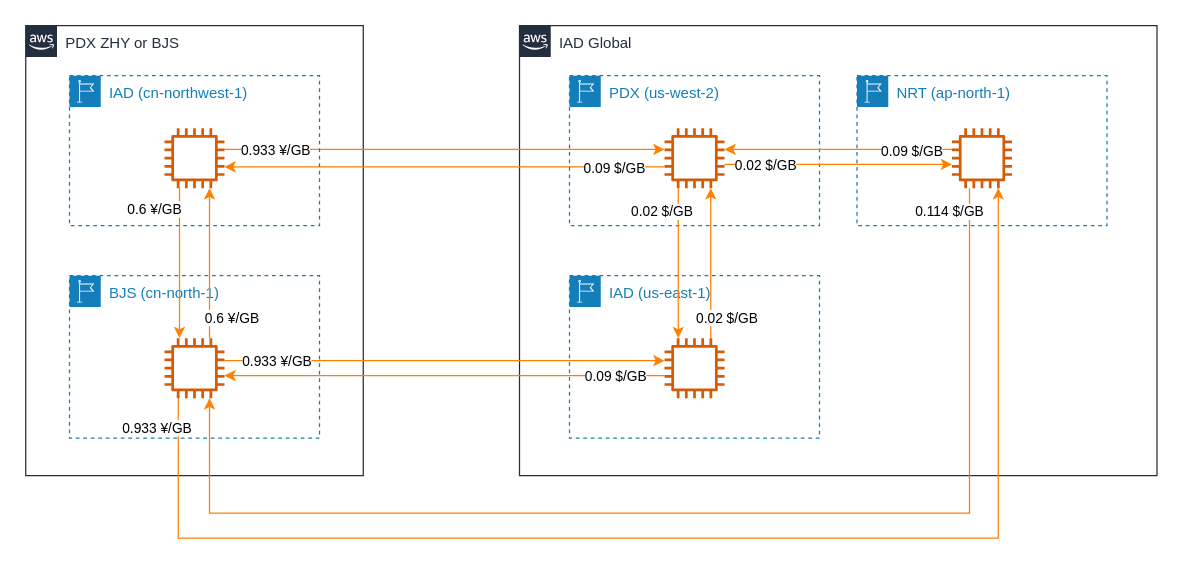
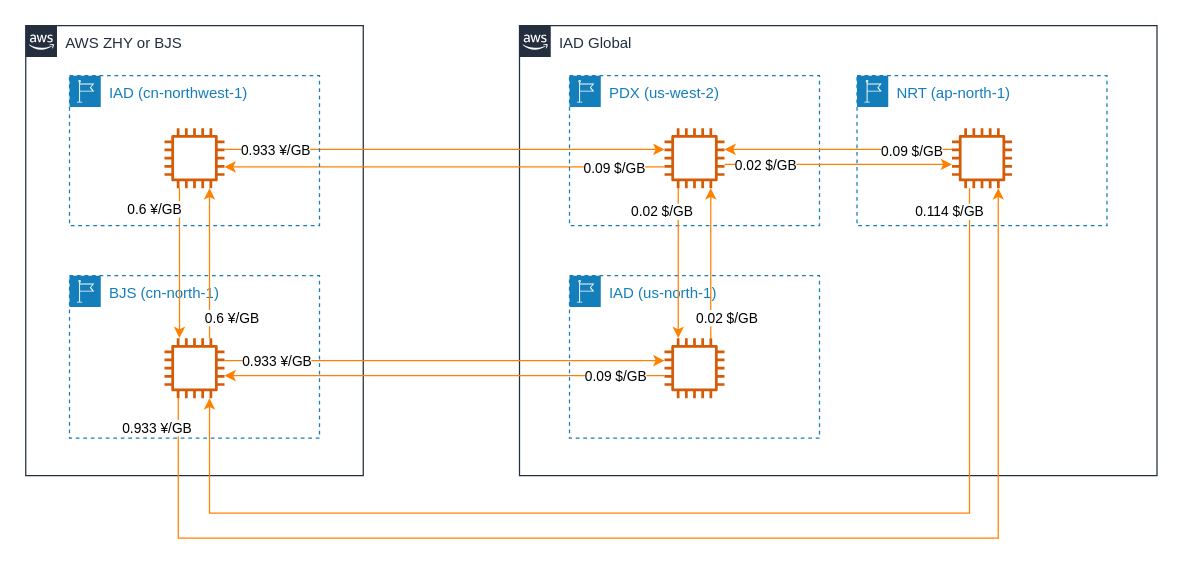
  <mxCell id="0" />
  <mxCell id="1" parent="0" />
  <mxCell id="2" value="IAD Global" style="points=[[0,0],[0.25,0],[0.5,0],[0.75,0],[1,0],[1,0.25],[1,0.5],[1,0.75],[1,1],[0.75,1],[0.5,1],[0.25,1],[0,1],[0,0.75],[0,0.5],[0,0.25]];outlineConnect=0;gradientColor=none;html=1;whiteSpace=wrap;fontSize=12;fontStyle=0;container=0;pointerEvents=0;collapsible=0;recursiveResize=0;shape=mxgraph.aws4.group;grIcon=mxgraph.aws4.group_aws_cloud_alt;strokeColor=#232F3E;fillColor=none;verticalAlign=top;align=left;spacingLeft=30;fontColor=#232F3E;dashed=0;" parent="1" vertex="1"><mxGeometry x="415" y="20" width="510" height="360" as="geometry" /></mxCell>
- <mxCell id="3" value="PDX ZHY or BJS" style="points=[[0,0],[0.25,0],[0.5,0],[0.75,0],[1,0],[1,0.25],[1,0.5],[1,0.75],[1,1],[0.75,1],[0.5,1],[0.25,1],[0,1],[0,0.75],[0,0.5],[0,0.25]];outlineConnect=0;gradientColor=none;html=1;whiteSpace=wrap;fontSize=12;fontStyle=0;container=0;pointerEvents=0;collapsible=0;recursiveResize=0;shape=mxgraph.aws4.group;grIcon=mxgraph.aws4.group_aws_cloud_alt;strokeColor=#232F3E;fillColor=none;verticalAlign=top;align=left;spacingLeft=30;fontColor=#232F3E;dashed=0;" parent="1" vertex="1"><mxGeometry x="20" y="20" width="270" height="360" as="geometry" /></mxCell>
+ <mxCell id="3" value="AWS ZHY or BJS" style="points=[[0,0],[0.25,0],[0.5,0],[0.75,0],[1,0],[1,0.25],[1,0.5],[1,0.75],[1,1],[0.75,1],[0.5,1],[0.25,1],[0,1],[0,0.75],[0,0.5],[0,0.25]];outlineConnect=0;gradientColor=none;html=1;whiteSpace=wrap;fontSize=12;fontStyle=0;container=0;pointerEvents=0;collapsible=0;recursiveResize=0;shape=mxgraph.aws4.group;grIcon=mxgraph.aws4.group_aws_cloud_alt;strokeColor=#232F3E;fillColor=none;verticalAlign=top;align=left;spacingLeft=30;fontColor=#232F3E;dashed=0;" parent="1" vertex="1"><mxGeometry x="20" y="20" width="270" height="360" as="geometry" /></mxCell>
  <mxCell id="4" style="edgeStyle=orthogonalEdgeStyle;rounded=0;orthogonalLoop=1;jettySize=auto;html=1;strokeColor=#FF8000;" parent="1" edge="1"><mxGeometry relative="1" as="geometry"><mxPoint x="179" y="119" as="sourcePoint" /><mxPoint x="531" y="119" as="targetPoint" /></mxGeometry></mxCell>
  <mxCell id="5" value="0.933 ¥/GB" style="edgeLabel;html=1;align=center;verticalAlign=middle;resizable=0;points=[];" parent="4" vertex="1" connectable="0"><mxGeometry x="-0.773" relative="1" as="geometry"><mxPoint as="offset" /></mxGeometry></mxCell>
  <mxCell id="6" style="edgeStyle=orthogonalEdgeStyle;rounded=0;orthogonalLoop=1;jettySize=auto;html=1;strokeColor=#FF8000;" parent="1" edge="1"><mxGeometry relative="1" as="geometry"><mxPoint x="531" y="133" as="sourcePoint" /><mxPoint x="179" y="133" as="targetPoint" /></mxGeometry></mxCell>
  <mxCell id="7" value="0.09 $/GB" style="edgeLabel;html=1;align=center;verticalAlign=middle;resizable=0;points=[];" parent="6" vertex="1" connectable="0"><mxGeometry x="-0.75" y="2" relative="1" as="geometry"><mxPoint x="3" y="-2" as="offset" /></mxGeometry></mxCell>
  <mxCell id="8" style="edgeStyle=orthogonalEdgeStyle;rounded=0;orthogonalLoop=1;jettySize=auto;html=1;strokeColor=#FF8000;" parent="1" source="19" target="29" edge="1"><mxGeometry relative="1" as="geometry"><Array as="points"><mxPoint x="142" y="430" /><mxPoint x="798" y="430" /></Array></mxGeometry></mxCell>
  <mxCell id="9" value="0.933 ¥/GB" style="edgeLabel;html=1;align=center;verticalAlign=middle;resizable=0;points=[];" parent="8" vertex="1" connectable="0"><mxGeometry x="-0.956" y="-1" relative="1" as="geometry"><mxPoint x="-17" as="offset" /></mxGeometry></mxCell>
  <mxCell id="10" style="edgeStyle=orthogonalEdgeStyle;rounded=0;orthogonalLoop=1;jettySize=auto;html=1;strokeColor=#FF8000;" parent="1" source="29" target="19" edge="1"><mxGeometry relative="1" as="geometry"><Array as="points"><mxPoint x="775" y="410" /><mxPoint x="167" y="410" /></Array></mxGeometry></mxCell>
  <mxCell id="11" value="0.114 $/GB" style="edgeLabel;html=1;align=center;verticalAlign=middle;resizable=0;points=[];" parent="10" vertex="1" connectable="0"><mxGeometry x="-0.963" y="1" relative="1" as="geometry"><mxPoint x="-18" as="offset" /></mxGeometry></mxCell>
  <mxCell id="12" style="edgeStyle=orthogonalEdgeStyle;rounded=0;orthogonalLoop=1;jettySize=auto;html=1;strokeColor=#FF8000;" parent="1" edge="1"><mxGeometry relative="1" as="geometry"><mxPoint x="531" y="300" as="sourcePoint" /><mxPoint x="179" y="300" as="targetPoint" /></mxGeometry></mxCell>
  <mxCell id="13" value="0.09 $/GB" style="edgeLabel;html=1;align=center;verticalAlign=middle;resizable=0;points=[];" parent="12" vertex="1" connectable="0"><mxGeometry x="-0.722" relative="1" as="geometry"><mxPoint x="9" as="offset" /></mxGeometry></mxCell>
  <mxCell id="14" style="edgeStyle=orthogonalEdgeStyle;rounded=0;orthogonalLoop=1;jettySize=auto;html=1;strokeColor=#FF8000;" parent="1" edge="1"><mxGeometry relative="1" as="geometry"><mxPoint x="179" y="288" as="sourcePoint" /><mxPoint x="531" y="288" as="targetPoint" /></mxGeometry></mxCell>
  <mxCell id="15" value="0.933 ¥/GB" style="edgeLabel;html=1;align=center;verticalAlign=middle;resizable=0;points=[];" parent="14" vertex="1" connectable="0"><mxGeometry x="-0.835" relative="1" as="geometry"><mxPoint x="12" as="offset" /></mxGeometry></mxCell>
  <mxCell id="16" value="IAD (cn-northwest-1)" style="points=[[0,0],[0.25,0],[0.5,0],[0.75,0],[1,0],[1,0.25],[1,0.5],[1,0.75],[1,1],[0.75,1],[0.5,1],[0.25,1],[0,1],[0,0.75],[0,0.5],[0,0.25]];outlineConnect=0;gradientColor=none;html=1;whiteSpace=wrap;fontSize=12;fontStyle=0;container=1;pointerEvents=0;collapsible=0;recursiveResize=0;shape=mxgraph.aws4.group;grIcon=mxgraph.aws4.group_region;strokeColor=#147EBA;fillColor=none;verticalAlign=top;align=left;spacingLeft=30;fontColor=#147EBA;dashed=1;" parent="1" vertex="1"><mxGeometry x="55" y="60" width="200" height="120" as="geometry" /></mxCell>
  <mxCell id="17" value="" style="sketch=0;outlineConnect=0;fontColor=#232F3E;gradientColor=none;fillColor=#D45B07;strokeColor=none;dashed=0;verticalLabelPosition=bottom;verticalAlign=top;align=center;html=1;fontSize=12;fontStyle=0;aspect=fixed;pointerEvents=1;shape=mxgraph.aws4.instance2;" parent="16" vertex="1"><mxGeometry x="76" y="42" width="48" height="48" as="geometry" /></mxCell>
  <mxCell id="18" value="BJS (cn-north-1)" style="points=[[0,0],[0.25,0],[0.5,0],[0.75,0],[1,0],[1,0.25],[1,0.5],[1,0.75],[1,1],[0.75,1],[0.5,1],[0.25,1],[0,1],[0,0.75],[0,0.5],[0,0.25]];outlineConnect=0;gradientColor=none;html=1;whiteSpace=wrap;fontSize=12;fontStyle=0;container=1;pointerEvents=0;collapsible=0;recursiveResize=0;shape=mxgraph.aws4.group;grIcon=mxgraph.aws4.group_region;strokeColor=#147EBA;fillColor=none;verticalAlign=top;align=left;spacingLeft=30;fontColor=#147EBA;dashed=1;" parent="1" vertex="1"><mxGeometry x="55" y="220" width="200" height="130" as="geometry" /></mxCell>
  <mxCell id="19" value="" style="sketch=0;outlineConnect=0;fontColor=#232F3E;gradientColor=none;fillColor=#D45B07;strokeColor=none;dashed=0;verticalLabelPosition=bottom;verticalAlign=top;align=center;html=1;fontSize=12;fontStyle=0;aspect=fixed;pointerEvents=1;shape=mxgraph.aws4.instance2;" parent="18" vertex="1"><mxGeometry x="76" y="50" width="48" height="48" as="geometry" /></mxCell>
  <mxCell id="20" style="edgeStyle=orthogonalEdgeStyle;rounded=0;orthogonalLoop=1;jettySize=auto;html=1;strokeColor=#FF8000;" parent="1" edge="1"><mxGeometry relative="1" as="geometry"><mxPoint x="143" y="150" as="sourcePoint" /><mxPoint x="143" y="270" as="targetPoint" /></mxGeometry></mxCell>
  <mxCell id="21" value="0.6 ¥/GB" style="edgeLabel;html=1;align=center;verticalAlign=middle;resizable=0;points=[];" parent="20" vertex="1" connectable="0"><mxGeometry x="-0.733" relative="1" as="geometry"><mxPoint x="-21" as="offset" /></mxGeometry></mxCell>
  <mxCell id="22" style="edgeStyle=orthogonalEdgeStyle;rounded=0;orthogonalLoop=1;jettySize=auto;html=1;strokeColor=#FF8000;" parent="1" edge="1"><mxGeometry relative="1" as="geometry"><mxPoint x="167" y="270" as="sourcePoint" /><mxPoint x="167" y="150" as="targetPoint" /></mxGeometry></mxCell>
  <mxCell id="23" value="0.6 ¥/GB" style="edgeLabel;html=1;align=center;verticalAlign=middle;resizable=0;points=[];" parent="22" vertex="1" connectable="0"><mxGeometry x="-0.717" y="2" relative="1" as="geometry"><mxPoint x="19" as="offset" /></mxGeometry></mxCell>
  <mxCell id="24" value="PDX (us-west-2)" style="points=[[0,0],[0.25,0],[0.5,0],[0.75,0],[1,0],[1,0.25],[1,0.5],[1,0.75],[1,1],[0.75,1],[0.5,1],[0.25,1],[0,1],[0,0.75],[0,0.5],[0,0.25]];outlineConnect=0;gradientColor=none;html=1;whiteSpace=wrap;fontSize=12;fontStyle=0;container=1;pointerEvents=0;collapsible=0;recursiveResize=0;shape=mxgraph.aws4.group;grIcon=mxgraph.aws4.group_region;strokeColor=#147EBA;fillColor=none;verticalAlign=top;align=left;spacingLeft=30;fontColor=#147EBA;dashed=1;" parent="1" vertex="1"><mxGeometry x="455" y="60" width="200" height="120" as="geometry" /></mxCell>
  <mxCell id="25" value="" style="sketch=0;outlineConnect=0;fontColor=#232F3E;gradientColor=none;fillColor=#D45B07;strokeColor=none;dashed=0;verticalLabelPosition=bottom;verticalAlign=top;align=center;html=1;fontSize=12;fontStyle=0;aspect=fixed;pointerEvents=1;shape=mxgraph.aws4.instance2;" parent="24" vertex="1"><mxGeometry x="76" y="42" width="48" height="48" as="geometry" /></mxCell>
- <mxCell id="26" value="IAD (us-east-1)" style="points=[[0,0],[0.25,0],[0.5,0],[0.75,0],[1,0],[1,0.25],[1,0.5],[1,0.75],[1,1],[0.75,1],[0.5,1],[0.25,1],[0,1],[0,0.75],[0,0.5],[0,0.25]];outlineConnect=0;gradientColor=none;html=1;whiteSpace=wrap;fontSize=12;fontStyle=0;container=1;pointerEvents=0;collapsible=0;recursiveResize=0;shape=mxgraph.aws4.group;grIcon=mxgraph.aws4.group_region;strokeColor=#147EBA;fillColor=none;verticalAlign=top;align=left;spacingLeft=30;fontColor=#147EBA;dashed=1;" parent="1" vertex="1"><mxGeometry x="455" y="220" width="200" height="130" as="geometry" /></mxCell>
+ <mxCell id="26" value="IAD (us-north-1)" style="points=[[0,0],[0.25,0],[0.5,0],[0.75,0],[1,0],[1,0.25],[1,0.5],[1,0.75],[1,1],[0.75,1],[0.5,1],[0.25,1],[0,1],[0,0.75],[0,0.5],[0,0.25]];outlineConnect=0;gradientColor=none;html=1;whiteSpace=wrap;fontSize=12;fontStyle=0;container=1;pointerEvents=0;collapsible=0;recursiveResize=0;shape=mxgraph.aws4.group;grIcon=mxgraph.aws4.group_region;strokeColor=#147EBA;fillColor=none;verticalAlign=top;align=left;spacingLeft=30;fontColor=#147EBA;dashed=1;" parent="1" vertex="1"><mxGeometry x="455" y="220" width="200" height="130" as="geometry" /></mxCell>
  <mxCell id="27" value="" style="sketch=0;outlineConnect=0;fontColor=#232F3E;gradientColor=none;fillColor=#D45B07;strokeColor=none;dashed=0;verticalLabelPosition=bottom;verticalAlign=top;align=center;html=1;fontSize=12;fontStyle=0;aspect=fixed;pointerEvents=1;shape=mxgraph.aws4.instance2;" parent="26" vertex="1"><mxGeometry x="76" y="50" width="48" height="48" as="geometry" /></mxCell>
  <mxCell id="28" value="NRT (ap-north-1)" style="points=[[0,0],[0.25,0],[0.5,0],[0.75,0],[1,0],[1,0.25],[1,0.5],[1,0.75],[1,1],[0.75,1],[0.5,1],[0.25,1],[0,1],[0,0.75],[0,0.5],[0,0.25]];outlineConnect=0;gradientColor=none;html=1;whiteSpace=wrap;fontSize=12;fontStyle=0;container=1;pointerEvents=0;collapsible=0;recursiveResize=0;shape=mxgraph.aws4.group;grIcon=mxgraph.aws4.group_region;strokeColor=#147EBA;fillColor=none;verticalAlign=top;align=left;spacingLeft=30;fontColor=#147EBA;dashed=1;" parent="1" vertex="1"><mxGeometry x="685" y="60" width="200" height="120" as="geometry" /></mxCell>
  <mxCell id="29" value="" style="sketch=0;outlineConnect=0;fontColor=#232F3E;gradientColor=none;fillColor=#D45B07;strokeColor=none;dashed=0;verticalLabelPosition=bottom;verticalAlign=top;align=center;html=1;fontSize=12;fontStyle=0;aspect=fixed;pointerEvents=1;shape=mxgraph.aws4.instance2;" parent="28" vertex="1"><mxGeometry x="76" y="42" width="48" height="48" as="geometry" /></mxCell>
  <mxCell id="30" style="edgeStyle=orthogonalEdgeStyle;rounded=0;orthogonalLoop=1;jettySize=auto;html=1;strokeColor=#FF8000;" parent="1" edge="1"><mxGeometry relative="1" as="geometry"><mxPoint x="761" y="119" as="sourcePoint" /><mxPoint x="579" y="119" as="targetPoint" /></mxGeometry></mxCell>
  <mxCell id="31" value="0.09 $/GB" style="edgeLabel;html=1;align=center;verticalAlign=middle;resizable=0;points=[];" parent="30" vertex="1" connectable="0"><mxGeometry x="-0.703" y="1" relative="1" as="geometry"><mxPoint x="-6" as="offset" /></mxGeometry></mxCell>
  <mxCell id="32" style="edgeStyle=orthogonalEdgeStyle;rounded=0;orthogonalLoop=1;jettySize=auto;html=1;strokeColor=#FF8000;" parent="1" edge="1"><mxGeometry relative="1" as="geometry"><mxPoint x="568" y="270" as="sourcePoint" /><mxPoint x="568" y="150" as="targetPoint" /></mxGeometry></mxCell>
  <mxCell id="33" value="0.02 $/GB" style="edgeLabel;html=1;align=center;verticalAlign=middle;resizable=0;points=[];" parent="32" vertex="1" connectable="0"><mxGeometry x="-0.717" y="1" relative="1" as="geometry"><mxPoint x="13" as="offset" /></mxGeometry></mxCell>
  <mxCell id="34" style="edgeStyle=orthogonalEdgeStyle;rounded=0;orthogonalLoop=1;jettySize=auto;html=1;strokeColor=#FF8000;" parent="1" edge="1"><mxGeometry relative="1" as="geometry"><mxPoint x="579" y="131" as="sourcePoint" /><mxPoint x="761" y="131" as="targetPoint" /></mxGeometry></mxCell>
  <mxCell id="35" value="0.02 $/GB" style="edgeLabel;html=1;align=center;verticalAlign=middle;resizable=0;points=[];" parent="34" vertex="1" connectable="0"><mxGeometry x="-0.802" relative="1" as="geometry"><mxPoint x="14" as="offset" /></mxGeometry></mxCell>
  <mxCell id="36" style="edgeStyle=orthogonalEdgeStyle;rounded=0;orthogonalLoop=1;jettySize=auto;html=1;strokeColor=#FF8000;" parent="1" edge="1"><mxGeometry relative="1" as="geometry"><mxPoint x="542" y="150" as="sourcePoint" /><mxPoint x="542" y="270" as="targetPoint" /></mxGeometry></mxCell>
  <mxCell id="37" value="0.02 $/GB" style="edgeLabel;html=1;align=center;verticalAlign=middle;resizable=0;points=[];" parent="36" vertex="1" connectable="0"><mxGeometry x="-0.7" relative="1" as="geometry"><mxPoint x="-14" as="offset" /></mxGeometry></mxCell>
